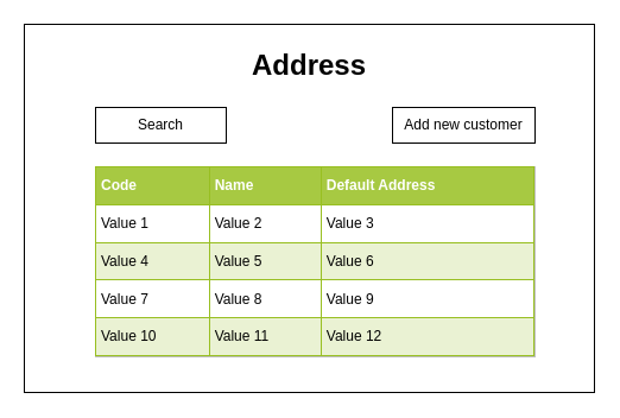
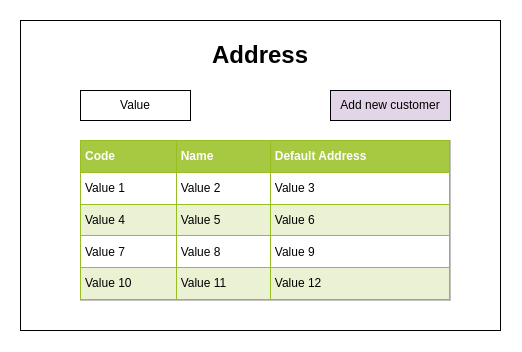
  <mxCell id="0" />
  <mxCell id="1" parent="0" />
  <mxCell id="2" value="" style="rounded=0;whiteSpace=wrap;html=1;" parent="1" vertex="1"><mxGeometry x="20" y="20" width="480" height="310" as="geometry" /></mxCell>
  <mxCell id="3" value="&lt;h1&gt;Address&lt;/h1&gt;" style="text;html=1;strokeColor=none;fillColor=none;align=center;verticalAlign=middle;whiteSpace=wrap;rounded=0;" parent="1" vertex="1"><mxGeometry x="230" y="40" width="60" height="30" as="geometry" /></mxCell>
- <mxCell id="4" value="Search" style="rounded=0;whiteSpace=wrap;html=1;" parent="1" vertex="1"><mxGeometry x="80" y="90" width="110" height="30" as="geometry" /></mxCell>
- <mxCell id="5" value="Add new customer" style="rounded=0;whiteSpace=wrap;html=1;" parent="1" vertex="1"><mxGeometry x="330" y="90" width="120" height="30" as="geometry" /></mxCell>
+ <mxCell id="4" value="Value" style="rounded=0;whiteSpace=wrap;html=1;" parent="1" vertex="1"><mxGeometry x="80" y="90" width="110" height="30" as="geometry" /></mxCell>
+ <mxCell id="5" value="Add new customer" style="rounded=0;whiteSpace=wrap;html=1;fillColor=#e1d5e7;" parent="1" vertex="1"><mxGeometry x="330" y="90" width="120" height="30" as="geometry" /></mxCell>
  <mxCell id="6" value="&lt;table border=&quot;1&quot; width=&quot;100%&quot; cellpadding=&quot;4&quot; style=&quot;width: 100% ; height: 100% ; border-collapse: collapse&quot;&gt;&lt;tbody&gt;&lt;tr style=&quot;background-color: #a7c942 ; color: #ffffff ; border: 1px solid #98bf21&quot;&gt;&lt;th align=&quot;left&quot;&gt;Code&lt;/th&gt;&lt;th align=&quot;left&quot;&gt;Name&lt;/th&gt;&lt;th align=&quot;left&quot;&gt;Default Address&amp;nbsp;&lt;/th&gt;&lt;/tr&gt;&lt;tr style=&quot;border: 1px solid #98bf21&quot;&gt;&lt;td&gt;Value 1&lt;/td&gt;&lt;td&gt;Value 2&lt;/td&gt;&lt;td&gt;Value 3&lt;/td&gt;&lt;/tr&gt;&lt;tr style=&quot;background-color: #eaf2d3 ; border: 1px solid #98bf21&quot;&gt;&lt;td&gt;Value 4&lt;/td&gt;&lt;td&gt;Value 5&lt;/td&gt;&lt;td&gt;Value 6&lt;/td&gt;&lt;/tr&gt;&lt;tr style=&quot;border: 1px solid #98bf21&quot;&gt;&lt;td&gt;Value 7&lt;/td&gt;&lt;td&gt;Value 8&lt;/td&gt;&lt;td&gt;Value 9&lt;/td&gt;&lt;/tr&gt;&lt;tr style=&quot;background-color: #eaf2d3 ; border: 1px solid #98bf21&quot;&gt;&lt;td&gt;Value 10&lt;/td&gt;&lt;td&gt;Value 11&lt;/td&gt;&lt;td&gt;Value 12&lt;/td&gt;&lt;/tr&gt;&lt;/tbody&gt;&lt;/table&gt;" style="text;html=1;strokeColor=#c0c0c0;fillColor=#ffffff;overflow=fill;rounded=0;" parent="1" vertex="1"><mxGeometry x="80" y="140" width="370" height="160" as="geometry" /></mxCell>
